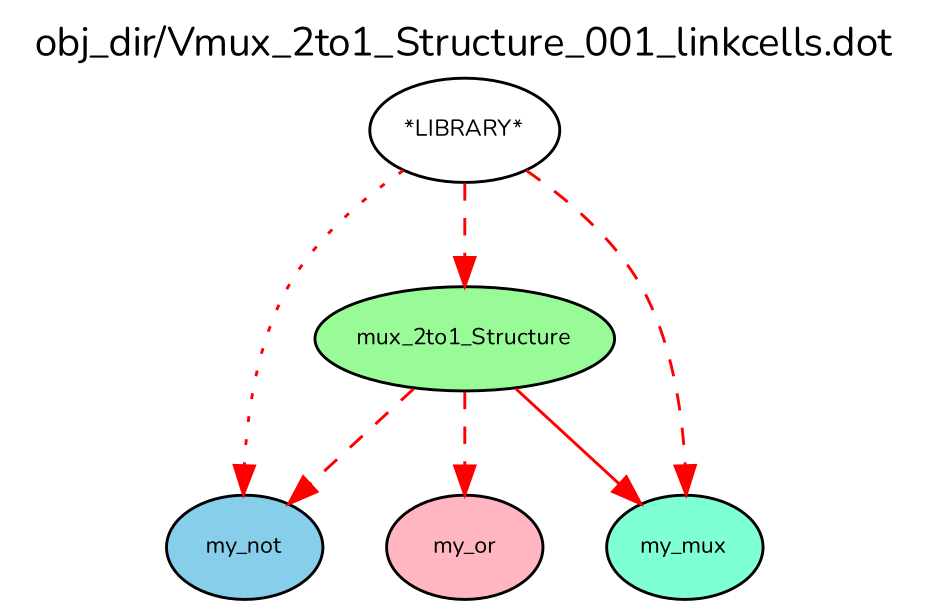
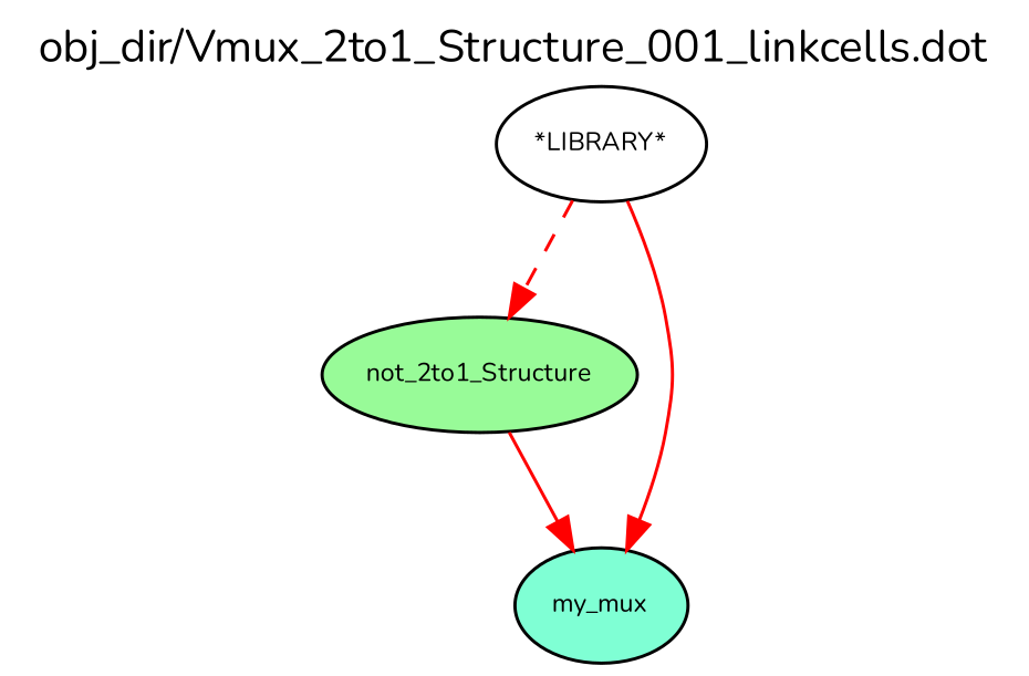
  digraph {
    fontname=Nunito
    label="obj_dir/Vmux_2to1_Structure_001_linkcells.dot"
    labeljust=l
    labelloc=t
    rankdir=TB
    node [color=black fontname=Nunito fontsize=8 style=filled]
    edge [color=red fontname=Nunito fontsize=8 style=dashed weight=1]
-   n1 [fillcolor=palegreen label=mux_2to1_Structure]
-   n2 [fillcolor=skyblue label=my_not]
+   n1 [fillcolor=palegreen label=not_2to1_Structure]
    n3 [fillcolor=aquamarine label=my_mux]
-   n4 [fillcolor=lightpink label=my_or]
    n5 [fillcolor=white label="*LIBRARY*"]
-   n1 -> n2
    n1 -> n3 [style=solid]
-   n1 -> n4
    n5 -> n1
-   n5 -> n2 [style=dotted]
-   n5 -> n3
+   n5 -> n3 [style=solid]
  }
